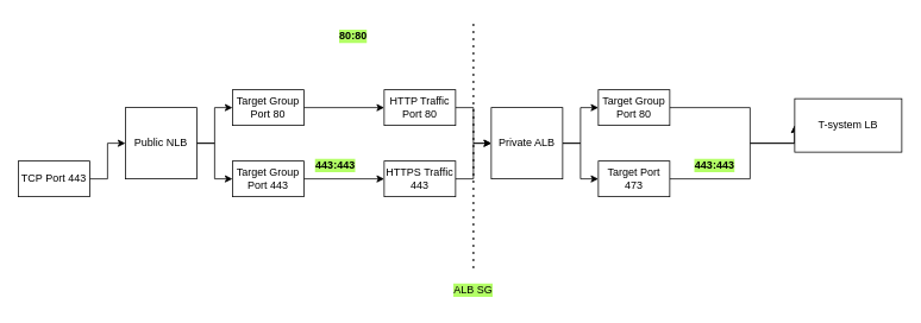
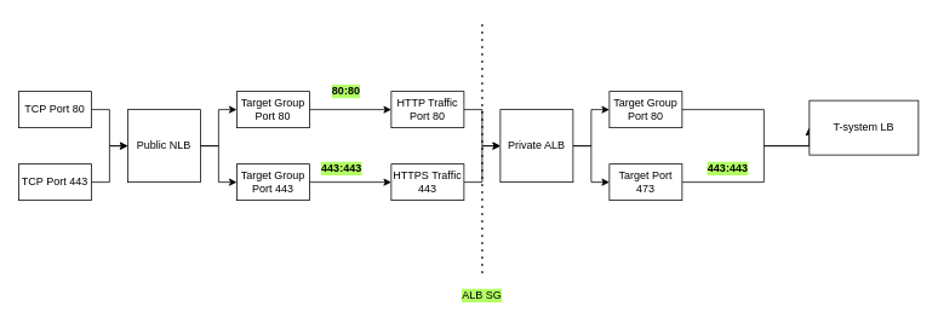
  <mxCell id="0" />
  <mxCell id="1" parent="0" />
+ <mxCell id="2" style="edgeStyle=orthogonalEdgeStyle;rounded=0;orthogonalLoop=1;jettySize=auto;html=1;exitX=1;exitY=0.5;exitDx=0;exitDy=0;entryX=0;entryY=0.5;entryDx=0;entryDy=0;" edge="1" parent="1" source="3" target="8"><mxGeometry relative="1" as="geometry" /></mxCell>
+ <mxCell id="3" value="TCP Port 80" style="rounded=0;whiteSpace=wrap;html=1;" vertex="1" parent="1"><mxGeometry x="20" y="100" width="80" height="40" as="geometry" /></mxCell>
  <mxCell id="4" style="edgeStyle=orthogonalEdgeStyle;rounded=0;orthogonalLoop=1;jettySize=auto;html=1;exitX=1;exitY=0.5;exitDx=0;exitDy=0;entryX=0;entryY=0.5;entryDx=0;entryDy=0;" edge="1" parent="1" source="5" target="8"><mxGeometry relative="1" as="geometry" /></mxCell>
  <mxCell id="5" value="TCP Port 443" style="rounded=0;whiteSpace=wrap;html=1;" vertex="1" parent="1"><mxGeometry x="20" y="180" width="80" height="40" as="geometry" /></mxCell>
  <mxCell id="6" style="edgeStyle=orthogonalEdgeStyle;rounded=0;orthogonalLoop=1;jettySize=auto;html=1;exitX=1;exitY=0.5;exitDx=0;exitDy=0;entryX=0;entryY=0.5;entryDx=0;entryDy=0;" edge="1" parent="1" source="8" target="10"><mxGeometry relative="1" as="geometry" /></mxCell>
  <mxCell id="7" style="edgeStyle=orthogonalEdgeStyle;rounded=0;orthogonalLoop=1;jettySize=auto;html=1;exitX=1;exitY=0.5;exitDx=0;exitDy=0;entryX=0;entryY=0.5;entryDx=0;entryDy=0;" edge="1" parent="1" source="8" target="12"><mxGeometry relative="1" as="geometry" /></mxCell>
  <mxCell id="8" value="Public NLB" style="whiteSpace=wrap;html=1;aspect=fixed;" vertex="1" parent="1"><mxGeometry x="140" y="120" width="80" height="80" as="geometry" /></mxCell>
  <mxCell id="9" style="edgeStyle=orthogonalEdgeStyle;rounded=0;orthogonalLoop=1;jettySize=auto;html=1;exitX=1;exitY=0.5;exitDx=0;exitDy=0;" edge="1" parent="1" source="10" target="14"><mxGeometry relative="1" as="geometry" /></mxCell>
  <mxCell id="10" value="Target Group Port 80" style="rounded=0;whiteSpace=wrap;html=1;" vertex="1" parent="1"><mxGeometry x="260" y="100" width="80" height="40" as="geometry" /></mxCell>
  <mxCell id="11" style="edgeStyle=orthogonalEdgeStyle;rounded=0;orthogonalLoop=1;jettySize=auto;html=1;exitX=1;exitY=0.5;exitDx=0;exitDy=0;" edge="1" parent="1" source="12" target="16"><mxGeometry relative="1" as="geometry" /></mxCell>
  <mxCell id="12" value="Target Group Port 443" style="rounded=0;whiteSpace=wrap;html=1;" vertex="1" parent="1"><mxGeometry x="260" y="180" width="80" height="40" as="geometry" /></mxCell>
  <mxCell id="13" style="edgeStyle=orthogonalEdgeStyle;rounded=0;orthogonalLoop=1;jettySize=auto;html=1;exitX=1;exitY=0.5;exitDx=0;exitDy=0;entryX=0;entryY=0.5;entryDx=0;entryDy=0;" edge="1" source="14" target="19" parent="1"><mxGeometry relative="1" as="geometry" /></mxCell>
  <mxCell id="14" value="HTTP Traffic Port 80" style="rounded=0;whiteSpace=wrap;html=1;" vertex="1" parent="1"><mxGeometry x="430" y="100" width="80" height="40" as="geometry" /></mxCell>
  <mxCell id="15" style="edgeStyle=orthogonalEdgeStyle;rounded=0;orthogonalLoop=1;jettySize=auto;html=1;exitX=1;exitY=0.5;exitDx=0;exitDy=0;entryX=0;entryY=0.5;entryDx=0;entryDy=0;" edge="1" source="16" target="19" parent="1"><mxGeometry relative="1" as="geometry" /></mxCell>
  <mxCell id="16" value="HTTPS Traffic 443" style="rounded=0;whiteSpace=wrap;html=1;" vertex="1" parent="1"><mxGeometry x="430" y="180" width="80" height="40" as="geometry" /></mxCell>
  <mxCell id="17" style="edgeStyle=orthogonalEdgeStyle;rounded=0;orthogonalLoop=1;jettySize=auto;html=1;exitX=1;exitY=0.5;exitDx=0;exitDy=0;entryX=0;entryY=0.5;entryDx=0;entryDy=0;" edge="1" source="19" target="21" parent="1"><mxGeometry relative="1" as="geometry" /></mxCell>
  <mxCell id="18" style="edgeStyle=orthogonalEdgeStyle;rounded=0;orthogonalLoop=1;jettySize=auto;html=1;exitX=1;exitY=0.5;exitDx=0;exitDy=0;entryX=0;entryY=0.5;entryDx=0;entryDy=0;" edge="1" source="19" target="23" parent="1"><mxGeometry relative="1" as="geometry" /></mxCell>
  <mxCell id="19" value="Private ALB" style="whiteSpace=wrap;html=1;aspect=fixed;" vertex="1" parent="1"><mxGeometry x="550" y="120" width="80" height="80" as="geometry" /></mxCell>
  <mxCell id="20" style="edgeStyle=orthogonalEdgeStyle;rounded=0;orthogonalLoop=1;jettySize=auto;html=1;exitX=1;exitY=0.5;exitDx=0;exitDy=0;entryX=0;entryY=0.5;entryDx=0;entryDy=0;" edge="1" parent="1" source="21" target="25"><mxGeometry relative="1" as="geometry"><Array as="points"><mxPoint x="840" y="120" /><mxPoint x="840" y="160" /></Array></mxGeometry></mxCell>
  <mxCell id="21" value="Target Group Port 80" style="rounded=0;whiteSpace=wrap;html=1;" vertex="1" parent="1"><mxGeometry x="670" y="100" width="80" height="40" as="geometry" /></mxCell>
  <mxCell id="22" style="edgeStyle=orthogonalEdgeStyle;rounded=0;orthogonalLoop=1;jettySize=auto;html=1;exitX=1;exitY=0.5;exitDx=0;exitDy=0;entryX=0;entryY=0.5;entryDx=0;entryDy=0;" edge="1" parent="1" source="23" target="25"><mxGeometry relative="1" as="geometry"><Array as="points"><mxPoint x="840" y="200" /><mxPoint x="840" y="160" /></Array></mxGeometry></mxCell>
  <mxCell id="23" value="Target Port 473" style="rounded=0;whiteSpace=wrap;html=1;" vertex="1" parent="1"><mxGeometry x="670" y="180" width="80" height="40" as="geometry" /></mxCell>
  <mxCell id="24" value="&lt;b&gt;443:443&lt;/b&gt;" style="text;html=1;align=center;verticalAlign=middle;resizable=0;points=[];autosize=1;strokeColor=none;fillColor=none;labelBackgroundColor=#B3FF66;" vertex="1" parent="1"><mxGeometry x="345" y="175" width="60" height="20" as="geometry" /></mxCell>
  <mxCell id="25" value="T-system LB" style="rounded=0;whiteSpace=wrap;html=1;labelBackgroundColor=none;" vertex="1" parent="1"><mxGeometry x="890" y="110" width="120" height="60" as="geometry" /></mxCell>
  <mxCell id="26" value="&lt;b&gt;443:443&lt;/b&gt;" style="text;html=1;align=center;verticalAlign=middle;resizable=0;points=[];autosize=1;strokeColor=none;fillColor=none;labelBackgroundColor=#B3FF66;" vertex="1" parent="1"><mxGeometry x="770" y="175" width="60" height="20" as="geometry" /></mxCell>
- <mxCell id="27" value="&lt;b&gt;80:80&lt;/b&gt;" style="text;html=1;align=center;verticalAlign=middle;resizable=0;points=[];autosize=1;strokeColor=none;fillColor=none;labelBackgroundColor=#B3FF66;" vertex="1" parent="1"><mxGeometry x="370" y="30" width="50" height="20" as="geometry" /></mxCell>
+ <mxCell id="27" value="&lt;b&gt;80:80&lt;/b&gt;" style="text;html=1;align=center;verticalAlign=middle;resizable=0;points=[];autosize=1;strokeColor=none;fillColor=none;labelBackgroundColor=#B3FF66;" vertex="1" parent="1"><mxGeometry x="355" y="90" width="50" height="20" as="geometry" /></mxCell>
  <mxCell id="28" value="" style="endArrow=none;dashed=1;html=1;dashPattern=1 3;strokeWidth=2;rounded=0;" edge="1" parent="1"><mxGeometry width="50" height="50" relative="1" as="geometry"><mxPoint x="530" y="300" as="sourcePoint" /><mxPoint x="530" y="20" as="targetPoint" /><Array as="points" /></mxGeometry></mxCell>
  <mxCell id="29" value="ALB SG" style="text;html=1;strokeColor=none;fillColor=none;align=center;verticalAlign=middle;whiteSpace=wrap;rounded=0;labelBackgroundColor=#B3FF66;" vertex="1" parent="1"><mxGeometry x="500" y="310" width="60" height="30" as="geometry" /></mxCell>
